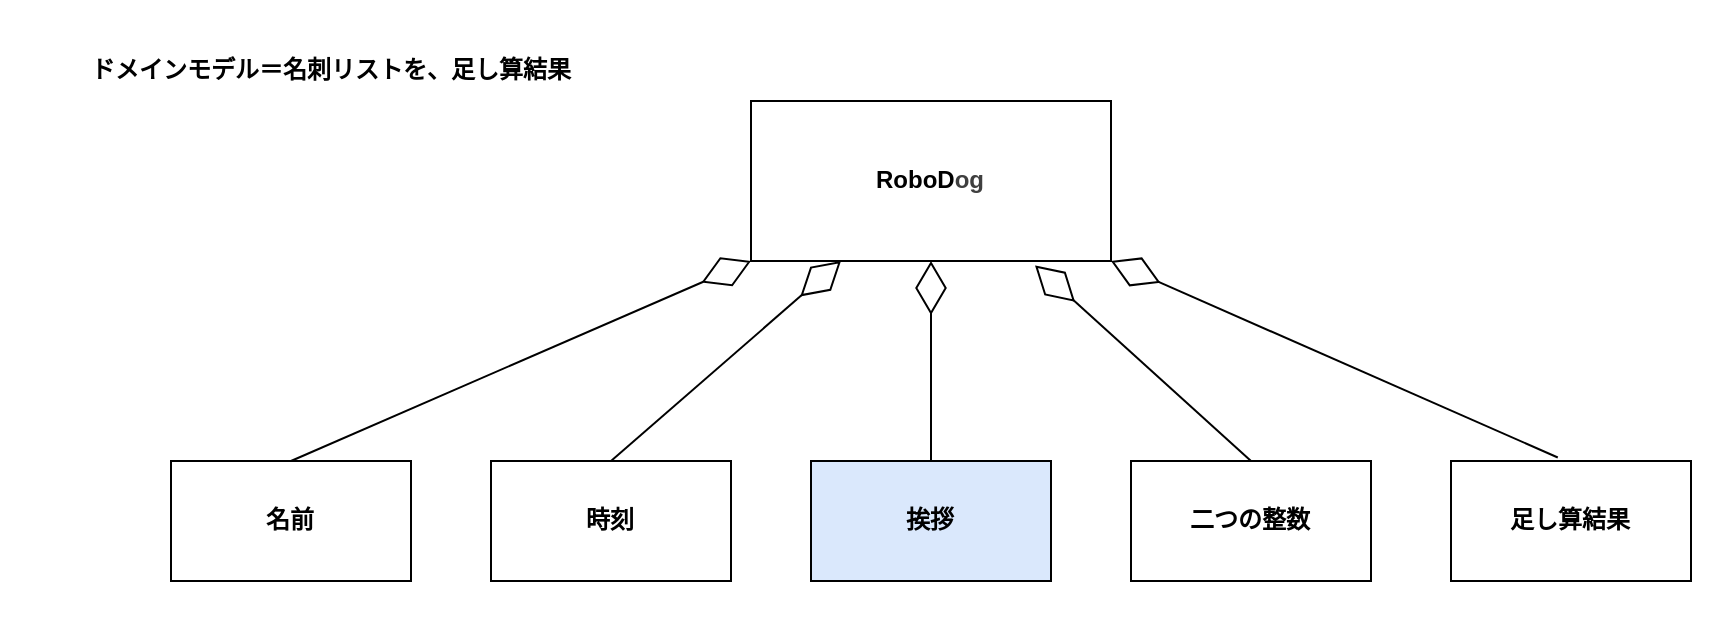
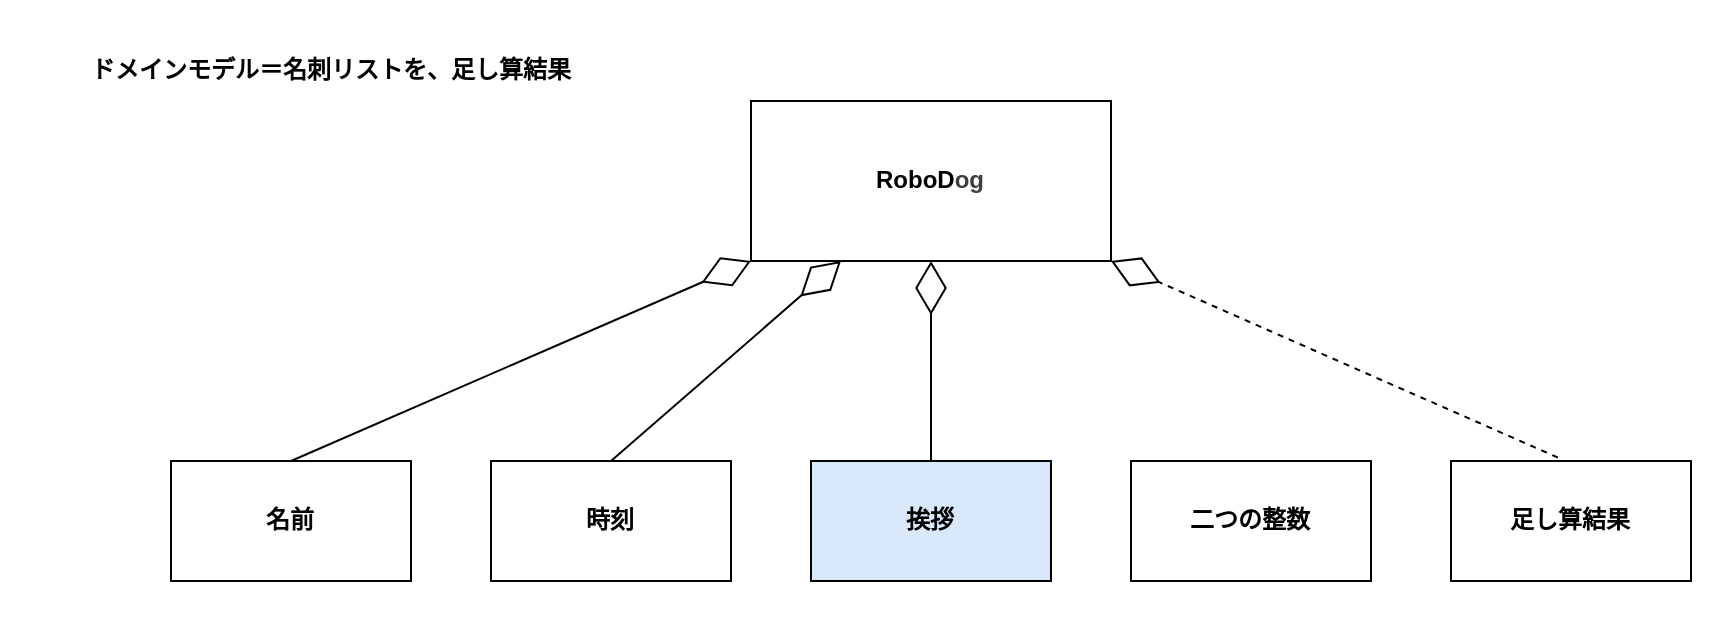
  <mxCell id="0" />
  <mxCell id="1" parent="0" />
  <mxCell id="2" value="&lt;b&gt;RoboD&lt;span style=&quot;color: rgb(63, 63, 63); background-color: transparent;&quot;&gt;og&lt;/span&gt;&lt;/b&gt;" style="whiteSpace=wrap;html=1;" vertex="1" parent="1"><mxGeometry x="375" y="50" width="180" height="80" as="geometry" /></mxCell>
  <mxCell id="3" value="&lt;b&gt;名前&lt;/b&gt;" style="whiteSpace=wrap;html=1;" vertex="1" parent="1"><mxGeometry x="85" y="230" width="120" height="60" as="geometry" /></mxCell>
  <mxCell id="4" value="" style="endArrow=diamondThin;endFill=0;endSize=24;html=1;entryX=0;entryY=1;entryDx=0;entryDy=0;exitX=0.5;exitY=0;exitDx=0;exitDy=0;" edge="1" parent="1" source="3" target="2"><mxGeometry width="160" relative="1" as="geometry"><mxPoint x="555" y="400" as="sourcePoint" /><mxPoint x="715" y="400" as="targetPoint" /></mxGeometry></mxCell>
  <mxCell id="5" value="&lt;b&gt;時刻&lt;/b&gt;" style="whiteSpace=wrap;html=1;" vertex="1" parent="1"><mxGeometry x="245" y="230" width="120" height="60" as="geometry" /></mxCell>
  <mxCell id="6" value="&lt;b&gt;挨拶&lt;/b&gt;" style="whiteSpace=wrap;html=1;fillColor=#dae8fc;" vertex="1" parent="1"><mxGeometry x="405" y="230" width="120" height="60" as="geometry" /></mxCell>
  <mxCell id="7" value="" style="endArrow=diamondThin;endFill=0;endSize=24;html=1;entryX=0.5;entryY=1;entryDx=0;entryDy=0;exitX=0.5;exitY=0;exitDx=0;exitDy=0;" edge="1" parent="1" source="6" target="2"><mxGeometry width="160" relative="1" as="geometry"><mxPoint x="385" y="240" as="sourcePoint" /><mxPoint x="515" y="150" as="targetPoint" /></mxGeometry></mxCell>
  <mxCell id="8" value="" style="endArrow=diamondThin;endFill=0;endSize=24;html=1;entryX=0.25;entryY=1;entryDx=0;entryDy=0;exitX=0.5;exitY=0;exitDx=0;exitDy=0;" edge="1" parent="1" source="5" target="2"><mxGeometry width="160" relative="1" as="geometry"><mxPoint x="305" y="240" as="sourcePoint" /><mxPoint x="295" y="160" as="targetPoint" /></mxGeometry></mxCell>
  <mxCell id="9" value="&lt;b&gt;二つの整数&lt;/b&gt;" style="whiteSpace=wrap;html=1;" vertex="1" parent="1"><mxGeometry x="565" y="230" width="120" height="60" as="geometry" /></mxCell>
- <mxCell id="10" value="" style="endArrow=diamondThin;endFill=0;endSize=24;html=1;entryX=0.789;entryY=1.028;entryDx=0;entryDy=0;exitX=0.5;exitY=0;exitDx=0;exitDy=0;entryPerimeter=0;" edge="1" source="9" parent="1" target="2"><mxGeometry width="160" relative="1" as="geometry"><mxPoint x="701.4" y="209.26" as="sourcePoint" /><mxPoint x="395" y="120" as="targetPoint" /></mxGeometry></mxCell>
  <mxCell id="11" value="&lt;b&gt;足し算結果&lt;/b&gt;" style="whiteSpace=wrap;html=1;" vertex="1" parent="1"><mxGeometry x="725" y="230" width="120" height="60" as="geometry" /></mxCell>
- <mxCell id="12" value="" style="endArrow=diamondThin;endFill=0;endSize=24;html=1;entryX=1;entryY=1;entryDx=0;entryDy=0;exitX=0.445;exitY=-0.029;exitDx=0;exitDy=0;exitPerimeter=0;" edge="1" source="11" parent="1" target="2"><mxGeometry width="160" relative="1" as="geometry"><mxPoint x="778" y="241" as="sourcePoint" /><mxPoint x="735" y="140" as="targetPoint" /></mxGeometry></mxCell>
+ <mxCell id="12" value="" style="endArrow=diamondThin;endFill=0;endSize=24;html=1;entryX=1;entryY=1;entryDx=0;entryDy=0;exitX=0.445;exitY=-0.029;exitDx=0;exitDy=0;exitPerimeter=0;dashed=1;" edge="1" source="11" parent="1" target="2"><mxGeometry width="160" relative="1" as="geometry"><mxPoint x="778" y="241" as="sourcePoint" /><mxPoint x="735" y="140" as="targetPoint" /></mxGeometry></mxCell>
  <mxCell id="13" value="&lt;b&gt;ドメインモデル＝名刺リストを、足し算結果&lt;/b&gt;" style="text;html=1;align=center;verticalAlign=middle;resizable=0;points=[];autosize=1;strokeColor=none;fillColor=none;" vertex="1" parent="1"><mxGeometry x="20" y="20" width="290" height="30" as="geometry" /></mxCell>
